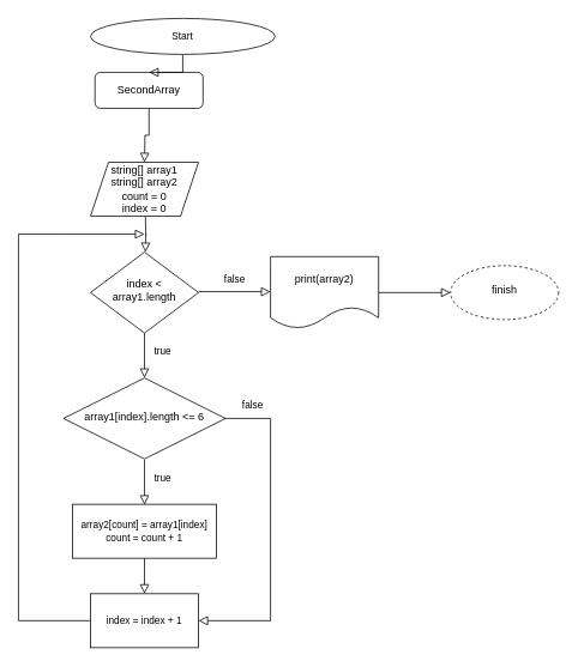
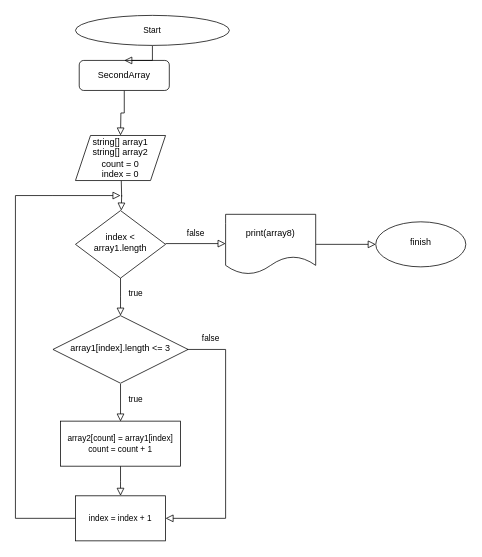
  <mxCell id="0" />
  <mxCell id="1" parent="0" />
  <mxCell id="2" value="" style="rounded=0;html=1;jettySize=auto;orthogonalLoop=1;fontSize=11;endArrow=block;endFill=0;endSize=8;strokeWidth=1;shadow=0;labelBackgroundColor=none;edgeStyle=orthogonalEdgeStyle;" parent="1" source="3" edge="1"><mxGeometry relative="1" as="geometry"><mxPoint x="160" y="180" as="targetPoint" /></mxGeometry></mxCell>
  <mxCell id="3" value="SecondArray" style="rounded=1;whiteSpace=wrap;html=1;fontSize=12;glass=0;strokeWidth=1;shadow=0;" parent="1" vertex="1"><mxGeometry x="105" y="80" width="120" height="40" as="geometry" /></mxCell>
  <mxCell id="4" value="&lt;br&gt;" style="rounded=0;html=1;jettySize=auto;orthogonalLoop=1;fontSize=11;endArrow=block;endFill=0;endSize=8;strokeWidth=1;shadow=0;labelBackgroundColor=none;edgeStyle=orthogonalEdgeStyle;movable=1;resizable=1;rotatable=1;deletable=1;editable=1;connectable=1;" parent="1" edge="1"><mxGeometry y="20" relative="1" as="geometry"><mxPoint as="offset" /><mxPoint x="161" y="240" as="sourcePoint" /><mxPoint x="161" y="280" as="targetPoint" /></mxGeometry></mxCell>
  <mxCell id="5" value="false" style="edgeStyle=orthogonalEdgeStyle;shape=connector;rounded=0;orthogonalLoop=1;jettySize=auto;html=1;shadow=0;labelBackgroundColor=none;strokeColor=default;strokeWidth=1;fontFamily=Helvetica;fontSize=11;fontColor=default;endArrow=block;endFill=0;endSize=8;" edge="1" parent="1"><mxGeometry y="14" relative="1" as="geometry"><mxPoint x="220" y="324" as="sourcePoint" /><mxPoint x="300" y="324" as="targetPoint" /><mxPoint as="offset" /></mxGeometry></mxCell>
  <mxCell id="6" value="true" style="edgeStyle=orthogonalEdgeStyle;shape=connector;rounded=0;orthogonalLoop=1;jettySize=auto;html=1;shadow=0;labelBackgroundColor=none;strokeColor=default;strokeWidth=1;fontFamily=Helvetica;fontSize=11;fontColor=default;endArrow=block;endFill=0;endSize=8;" edge="1" parent="1" source="7"><mxGeometry x="-0.2" y="20" relative="1" as="geometry"><mxPoint x="160" y="420" as="targetPoint" /><mxPoint as="offset" /></mxGeometry></mxCell>
  <mxCell id="7" value="index &amp;lt; array1.length" style="rhombus;whiteSpace=wrap;html=1;shadow=0;fontFamily=Helvetica;fontSize=12;align=center;strokeWidth=1;spacing=6;spacingTop=-4;" parent="1" vertex="1"><mxGeometry x="100" y="280" width="120" height="90" as="geometry" /></mxCell>
  <mxCell id="8" value="string[] array1&lt;br&gt;string[] array2&lt;br&gt;count = 0&lt;br&gt;index = 0" style="shape=parallelogram;perimeter=parallelogramPerimeter;whiteSpace=wrap;html=1;fixedSize=1;" vertex="1" parent="1"><mxGeometry x="100" y="180" width="120" height="60" as="geometry" /></mxCell>
  <mxCell id="9" value="" style="edgeStyle=orthogonalEdgeStyle;shape=connector;rounded=0;orthogonalLoop=1;jettySize=auto;html=1;shadow=0;labelBackgroundColor=none;strokeColor=default;strokeWidth=1;fontFamily=Helvetica;fontSize=11;fontColor=default;endArrow=block;endFill=0;endSize=8;" edge="1" parent="1" source="10" target="3"><mxGeometry relative="1" as="geometry" /></mxCell>
  <mxCell id="10" value="Start" style="ellipse;whiteSpace=wrap;html=1;fontFamily=Helvetica;fontSize=11;fontColor=default;" vertex="1" parent="1"><mxGeometry x="100" y="20" width="205" height="40" as="geometry" /></mxCell>
  <mxCell id="11" value="" style="edgeStyle=orthogonalEdgeStyle;shape=connector;rounded=0;orthogonalLoop=1;jettySize=auto;html=1;shadow=0;labelBackgroundColor=none;strokeColor=default;strokeWidth=1;fontFamily=Helvetica;fontSize=11;fontColor=default;endArrow=block;endFill=0;endSize=8;" edge="1" parent="1" source="12" target="20"><mxGeometry relative="1" as="geometry" /></mxCell>
- <mxCell id="12" value="print(array2)" style="shape=document;whiteSpace=wrap;html=1;boundedLbl=1;shadow=0;strokeWidth=1;spacing=6;spacingTop=-4;" vertex="1" parent="1"><mxGeometry x="300" y="285" width="120" height="80" as="geometry" /></mxCell>
- <mxCell id="13" value="array1[index].length &amp;lt;= 6" style="rhombus;whiteSpace=wrap;html=1;shadow=0;fontFamily=Helvetica;fontSize=12;align=center;strokeWidth=1;spacing=6;spacingTop=-4;" vertex="1" parent="1"><mxGeometry x="70" y="420" width="180" height="90" as="geometry" /></mxCell>
+ <mxCell id="12" value="print(array8)" style="shape=document;whiteSpace=wrap;html=1;boundedLbl=1;shadow=0;strokeWidth=1;spacing=6;spacingTop=-4;" vertex="1" parent="1"><mxGeometry x="300" y="285" width="120" height="80" as="geometry" /></mxCell>
+ <mxCell id="13" value="array1[index].length &amp;lt;= 3" style="rhombus;whiteSpace=wrap;html=1;shadow=0;fontFamily=Helvetica;fontSize=12;align=center;strokeWidth=1;spacing=6;spacingTop=-4;" vertex="1" parent="1"><mxGeometry x="70" y="420" width="180" height="90" as="geometry" /></mxCell>
  <mxCell id="14" value="false" style="edgeStyle=orthogonalEdgeStyle;shape=connector;rounded=0;orthogonalLoop=1;jettySize=auto;html=1;shadow=0;labelBackgroundColor=none;strokeColor=default;strokeWidth=1;fontFamily=Helvetica;fontSize=11;fontColor=default;endArrow=block;endFill=0;endSize=8;entryX=1;entryY=0.5;entryDx=0;entryDy=0;" edge="1" parent="1" target="19"><mxGeometry x="-0.826" y="15" relative="1" as="geometry"><mxPoint x="249" y="465" as="sourcePoint" /><mxPoint x="340" y="690" as="targetPoint" /><mxPoint as="offset" /><Array as="points"><mxPoint x="300" y="465" /><mxPoint x="300" y="690" /></Array></mxGeometry></mxCell>
  <mxCell id="15" value="true" style="edgeStyle=orthogonalEdgeStyle;shape=connector;rounded=0;orthogonalLoop=1;jettySize=auto;html=1;shadow=0;labelBackgroundColor=none;strokeColor=default;strokeWidth=1;fontFamily=Helvetica;fontSize=11;fontColor=default;endArrow=block;endFill=0;endSize=8;" edge="1" parent="1"><mxGeometry x="-0.2" y="20" relative="1" as="geometry"><mxPoint x="160" y="511" as="sourcePoint" /><mxPoint x="160" y="561" as="targetPoint" /><mxPoint as="offset" /></mxGeometry></mxCell>
  <mxCell id="16" value="" style="edgeStyle=orthogonalEdgeStyle;shape=connector;rounded=0;orthogonalLoop=1;jettySize=auto;html=1;shadow=0;labelBackgroundColor=none;strokeColor=default;strokeWidth=1;fontFamily=Helvetica;fontSize=11;fontColor=default;endArrow=block;endFill=0;endSize=8;" edge="1" parent="1" source="17" target="19"><mxGeometry relative="1" as="geometry" /></mxCell>
  <mxCell id="17" value="array2[count] = array1[index]&lt;br&gt;count = count + 1" style="rounded=0;whiteSpace=wrap;html=1;fontFamily=Helvetica;fontSize=11;fontColor=default;" vertex="1" parent="1"><mxGeometry x="80" y="560.5" width="160" height="60" as="geometry" /></mxCell>
  <mxCell id="18" value="" style="edgeStyle=orthogonalEdgeStyle;shape=connector;rounded=0;orthogonalLoop=1;jettySize=auto;html=1;shadow=0;labelBackgroundColor=none;strokeColor=default;strokeWidth=1;fontFamily=Helvetica;fontSize=11;fontColor=default;endArrow=block;endFill=0;endSize=8;" edge="1" parent="1" source="19"><mxGeometry relative="1" as="geometry"><mxPoint x="160" y="260" as="targetPoint" /><Array as="points"><mxPoint x="20" y="690" /><mxPoint x="20" y="260" /><mxPoint x="70" y="260" /></Array></mxGeometry></mxCell>
  <mxCell id="19" value="index = index + 1" style="rounded=0;whiteSpace=wrap;html=1;fontFamily=Helvetica;fontSize=11;fontColor=default;" vertex="1" parent="1"><mxGeometry x="100" y="660" width="120" height="60" as="geometry" /></mxCell>
- <mxCell id="20" value="finish" style="ellipse;whiteSpace=wrap;html=1;shadow=0;strokeWidth=1;spacing=6;spacingTop=-4;dashed=1;" vertex="1" parent="1"><mxGeometry x="500" y="295" width="120" height="60" as="geometry" /></mxCell>
+ <mxCell id="20" value="finish" style="ellipse;whiteSpace=wrap;html=1;shadow=0;strokeWidth=1;spacing=6;spacingTop=-4;" vertex="1" parent="1"><mxGeometry x="500" y="295" width="120" height="60" as="geometry" /></mxCell>
